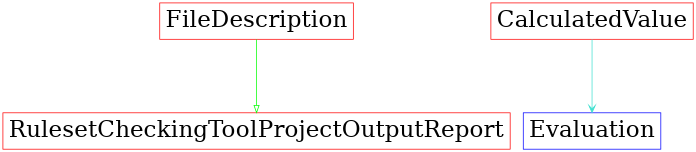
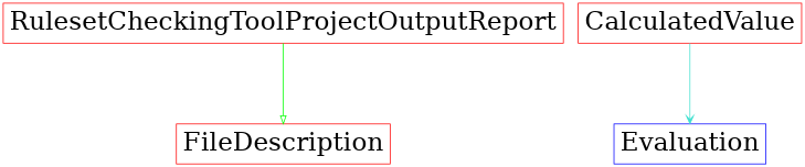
  digraph {
    ranksep=1.4
    node [color=red fontsize=32 shape=box]
    RulesetCheckingToolProjectOutputReport [height=0.7]
    FileDescription [height=0.7]
    Evaluation [color=blue height=0.7]
    CalculatedValue [height=0.7]
-   FileDescription -> RulesetCheckingToolProjectOutputReport [arrowhead=onormal color=green]
+   RulesetCheckingToolProjectOutputReport -> FileDescription [arrowhead=onormal color=green]
    CalculatedValue -> Evaluation [arrowhead=vee color=turquoise]
  }
